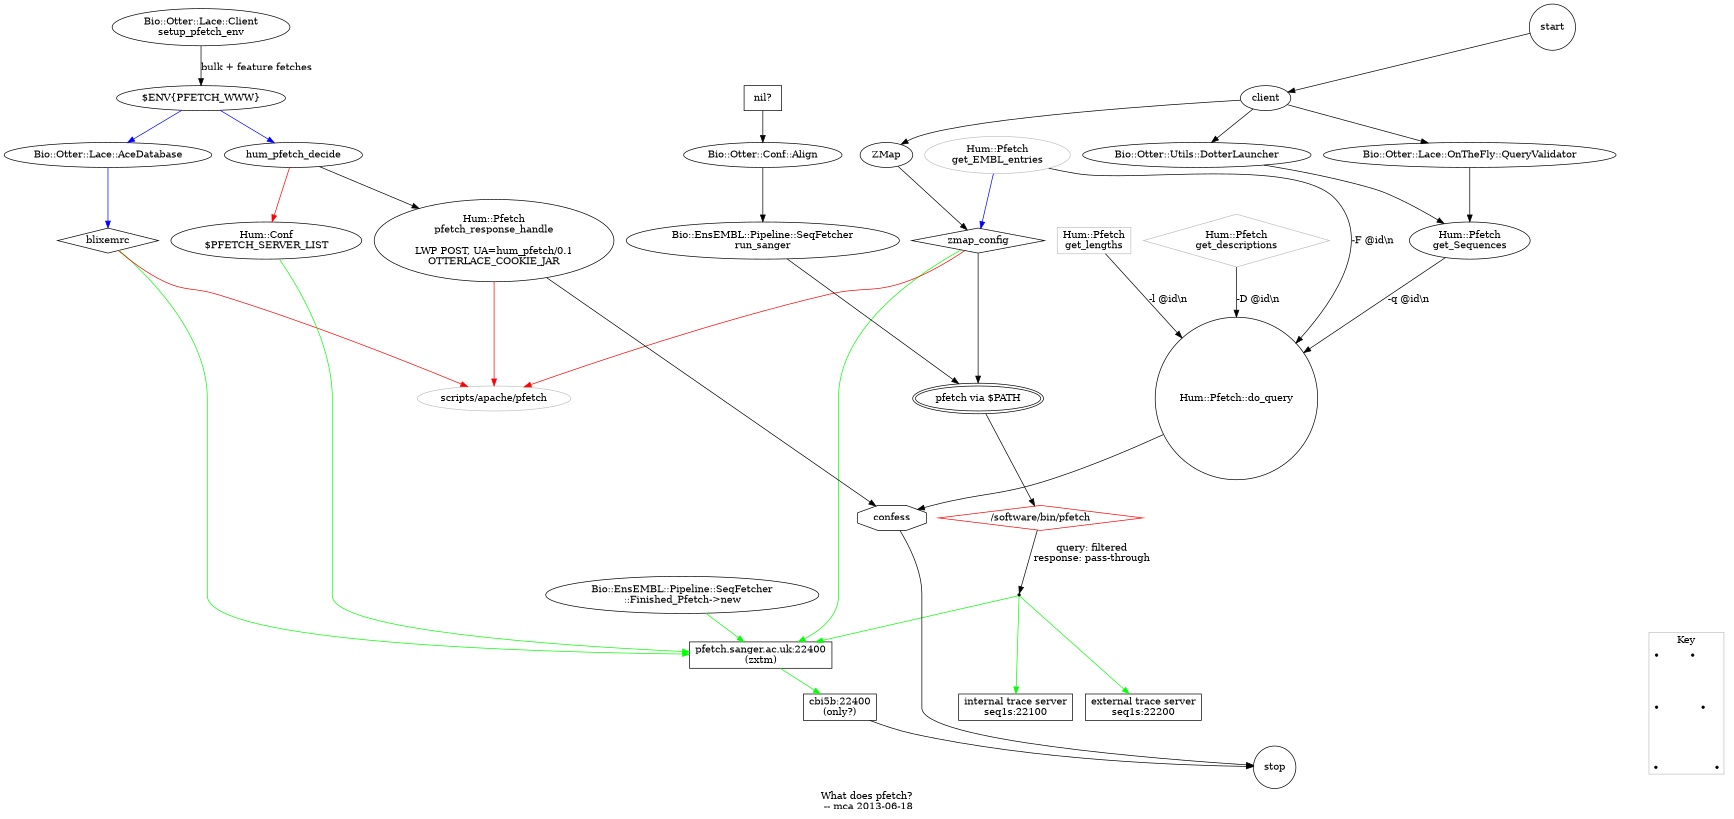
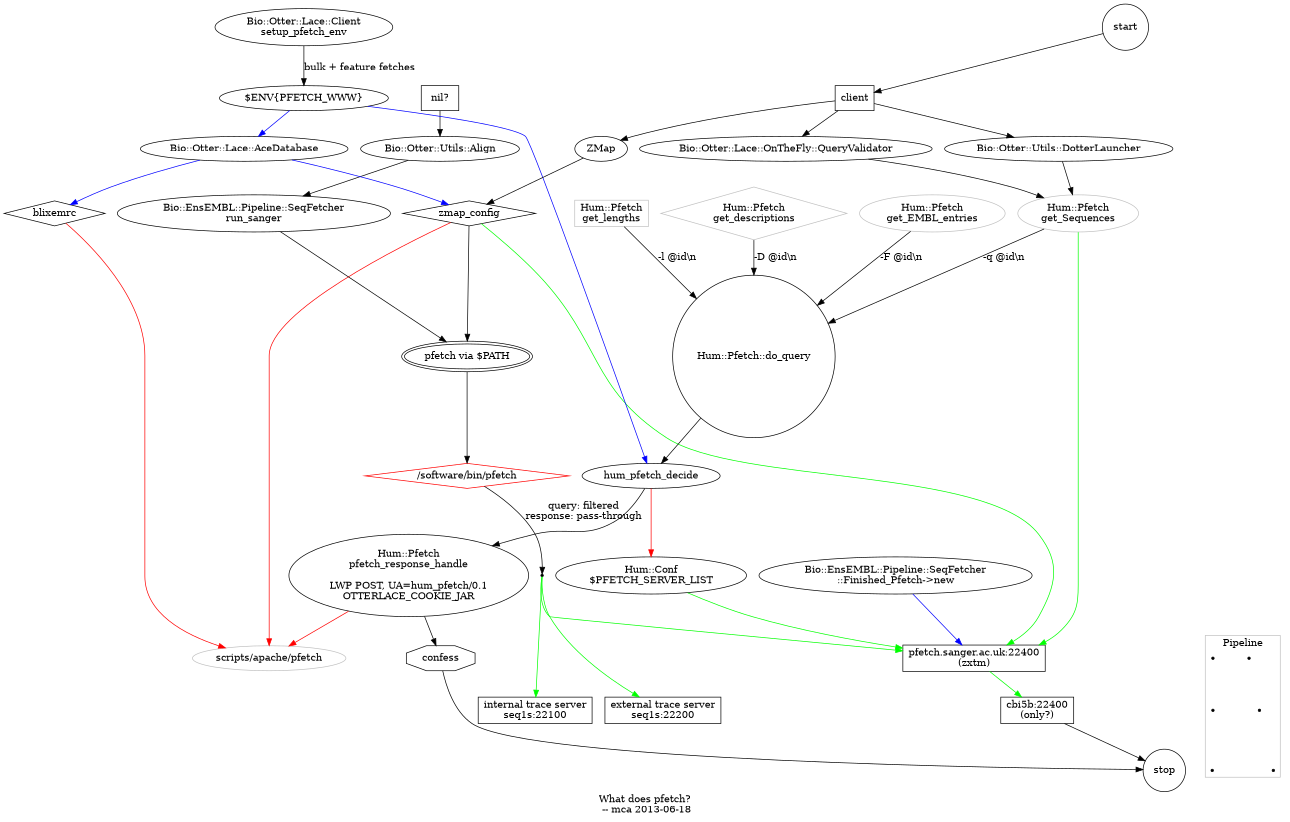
  digraph {
    label="What does pfetch?\n -- mca 2013-06-18"
    pencolor=grey
    n1 [label="internal trace server\nseq1s:22100" shape=box]
    n2 [label="external trace server\nseq1s:22200" shape=box]
    n3 [label="cbi5b:22400\n(only?)" shape=box]
    zmap_config [shape=diamond]
    blixemrc [shape=diamond]
    a [shape=point]
    b [shape=point]
    c [shape=point]
    d [shape=point]
    e [shape=point]
    f [shape=point]
    stop [shape=circle]
    "pfetch via $PATH" [peripheries=2]
    n14 [label="pfetch.sanger.ac.uk:22400\n(zxtm)" shape=box]
    "scripts/apache/pfetch" [color=grey]
    "nil?" [shape=box]
-   "Bio::Otter::Utils::Align" [label="Bio::Otter::Conf::Align"]
+   "Bio::Otter::Utils::Align"
    n18 [label="Bio::EnsEMBL::Pipeline::SeqFetcher\nrun_sanger"]
    "/software/bin/pfetch" [color=red shape=diamond]
    avc_pfetch [shape=point]
    n21 [label="Bio::EnsEMBL::Pipeline::SeqFetcher\n::Finished_Pfetch->new"]
    n22 [color=grey label="Hum::Pfetch\nget_EMBL_entries"]
    "Hum::Pfetch::do_query" [shape=circle]
    hum_pfetch_decide
    n25 [label="Hum::Conf\n$PFETCH_SERVER_LIST"]
    n26 [label="Hum::Pfetch\npfetch_response_handle\n\nLWP POST, UA=hum_pfetch/0.1\nOTTERLACE_COOKIE_JAR\n"]
    n27 [color=grey label="Hum::Pfetch\nget_lengths" shape=box]
    n28 [color=grey label="Hum::Pfetch\nget_descriptions" shape=diamond]
-   n29 [label="Hum::Pfetch\nget_Sequences"]
+   n29 [label="Hum::Pfetch\nget_Sequences" color=grey]
    confess [shape=octagon]
    "$ENV{PFETCH_WWW}"
    "Bio::Otter::Lace::AceDatabase"
    ZMap
    n34 [label="Bio::Otter::Lace::Client\nsetup_pfetch_env"]
-   client
+   client [shape=box]
    "Bio::Otter::Utils::DotterLauncher"
    "Bio::Otter::Lace::OnTheFly::QueryValidator"
    start [shape=circle]
    subgraph sub_1 {
      rank=same
      n1
      n2
      n3
    }
    subgraph sub_2 {
      rank=same
      zmap_config
      blixemrc
    }
    subgraph cluster_3 {
-     label=Key
+     label=Pipeline
      a
      b
      c
      d
      e
      f
    }
    n3 -> stop
    zmap_config -> "pfetch via $PATH"
    zmap_config -> n14 [color=green]
    zmap_config -> "scripts/apache/pfetch" [color=red]
-   blixemrc -> n14 [color=green]
+   n29 -> n14 [color=green]
    blixemrc -> "scripts/apache/pfetch" [color=red]
    a -> b [color=red label=http minlen=0 style=invis]
    a -> c [minlen=1 style=invis]
    c -> d [color=green label=socket minlen=0 style=invis]
    c -> e [minlen=1 style=invis]
    e -> f [color=blue label=configure minlen=0 style=invis]
    stop -> f [minlen=0 style=invis]
    "pfetch via $PATH" -> "/software/bin/pfetch"
    n14 -> n3 [color=green]
    "nil?" -> "Bio::Otter::Utils::Align"
    "Bio::Otter::Utils::Align" -> n18
    n18 -> "pfetch via $PATH"
    "/software/bin/pfetch" -> avc_pfetch [label="query: filtered\nresponse: pass-through"]
    avc_pfetch -> n1 [color=green]
    avc_pfetch -> n2 [color=green]
    avc_pfetch -> n14 [color=green]
-   n21 -> n14 [color=green]
+   n21 -> n14 [color=blue]
    n22 -> "Hum::Pfetch::do_query" [label="-F @id\\n"]
-   "Hum::Pfetch::do_query" -> confess
+   "Hum::Pfetch::do_query" -> hum_pfetch_decide
    hum_pfetch_decide -> n25 [color=red]
    hum_pfetch_decide -> n26
    n25 -> n14 [color=green]
    n26 -> "scripts/apache/pfetch" [color=red]
    n26 -> confess
    n27 -> "Hum::Pfetch::do_query" [label="-l @id\\n"]
    n28 -> "Hum::Pfetch::do_query" [label="-D @id\\n"]
    n29 -> "Hum::Pfetch::do_query" [label="-q @id\\n"]
    confess -> stop
    "$ENV{PFETCH_WWW}" -> hum_pfetch_decide [color=blue]
    "$ENV{PFETCH_WWW}" -> "Bio::Otter::Lace::AceDatabase" [color=blue]
-   n22 -> zmap_config [color=blue]
+   "Bio::Otter::Lace::AceDatabase" -> zmap_config [color=blue]
    "Bio::Otter::Lace::AceDatabase" -> blixemrc [color=blue]
    ZMap -> zmap_config
    n34 -> "$ENV{PFETCH_WWW}" [label="bulk + feature fetches"]
    client -> ZMap
    client -> "Bio::Otter::Utils::DotterLauncher"
    client -> "Bio::Otter::Lace::OnTheFly::QueryValidator"
    "Bio::Otter::Utils::DotterLauncher" -> n29
    "Bio::Otter::Lace::OnTheFly::QueryValidator" -> n29
    start -> stop [minlen=5 style=invis]
    start -> client
  }
